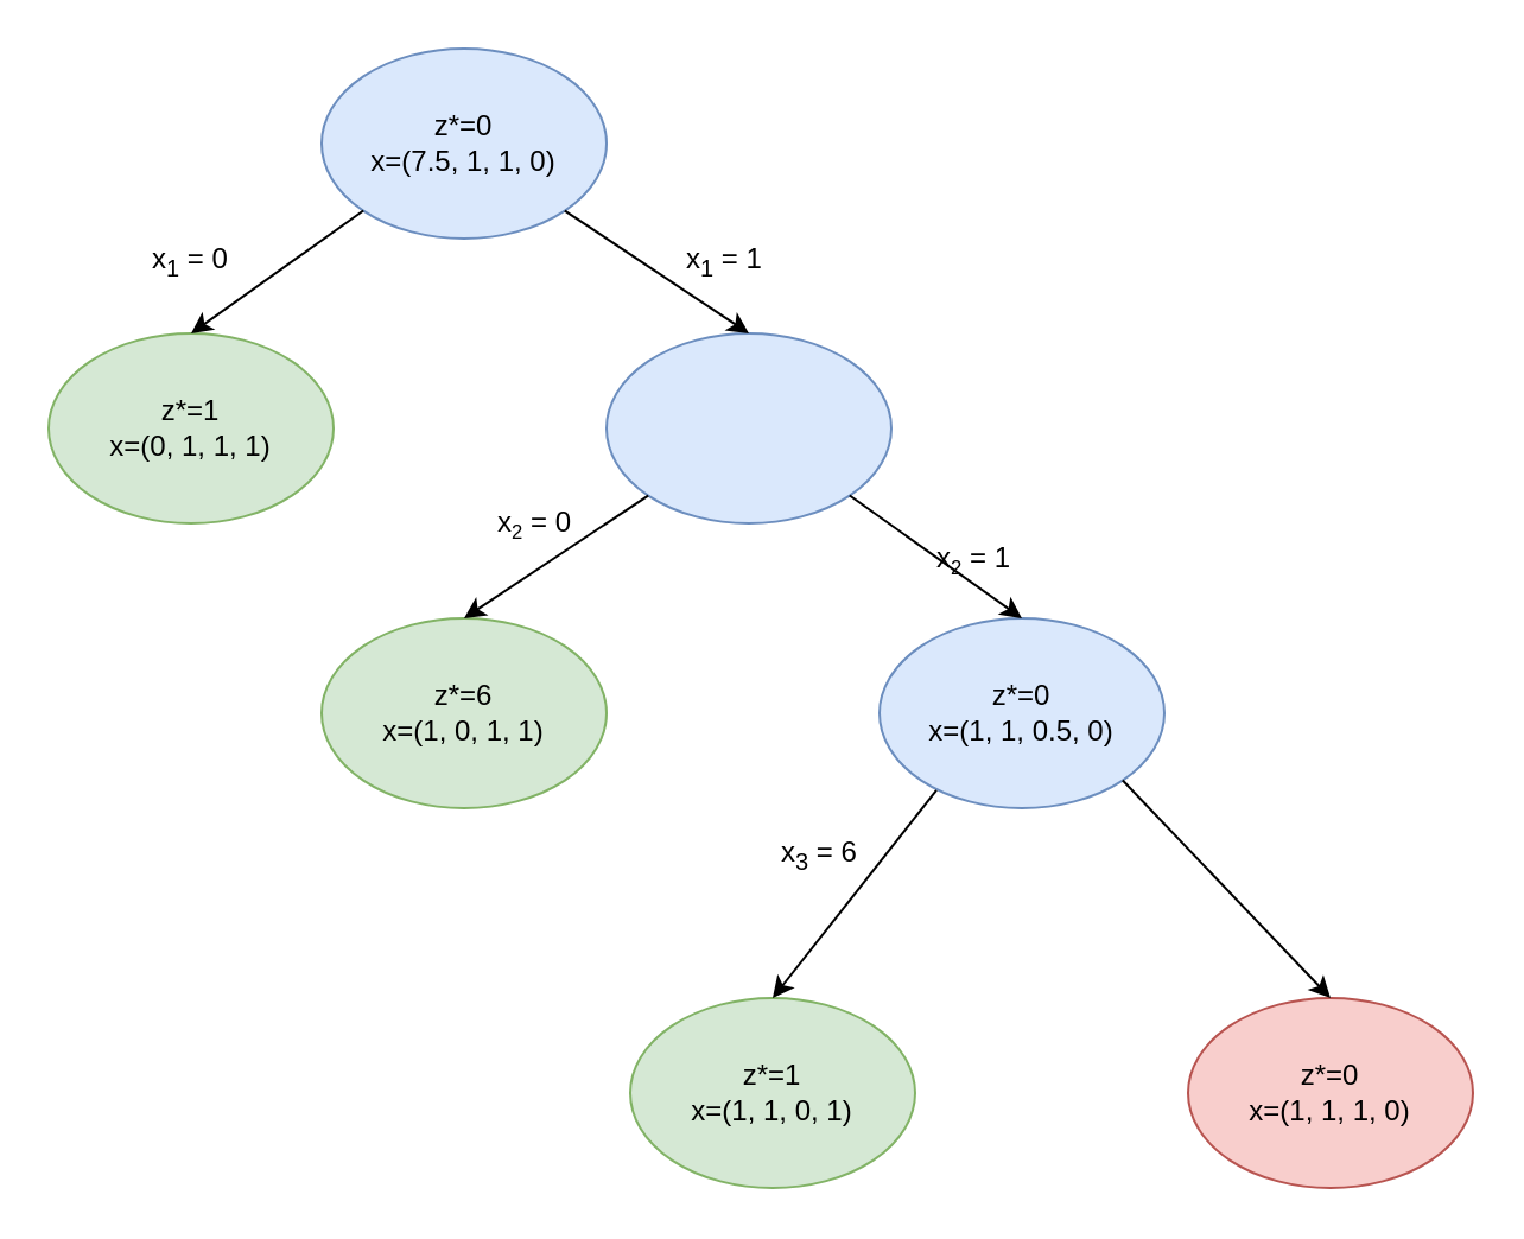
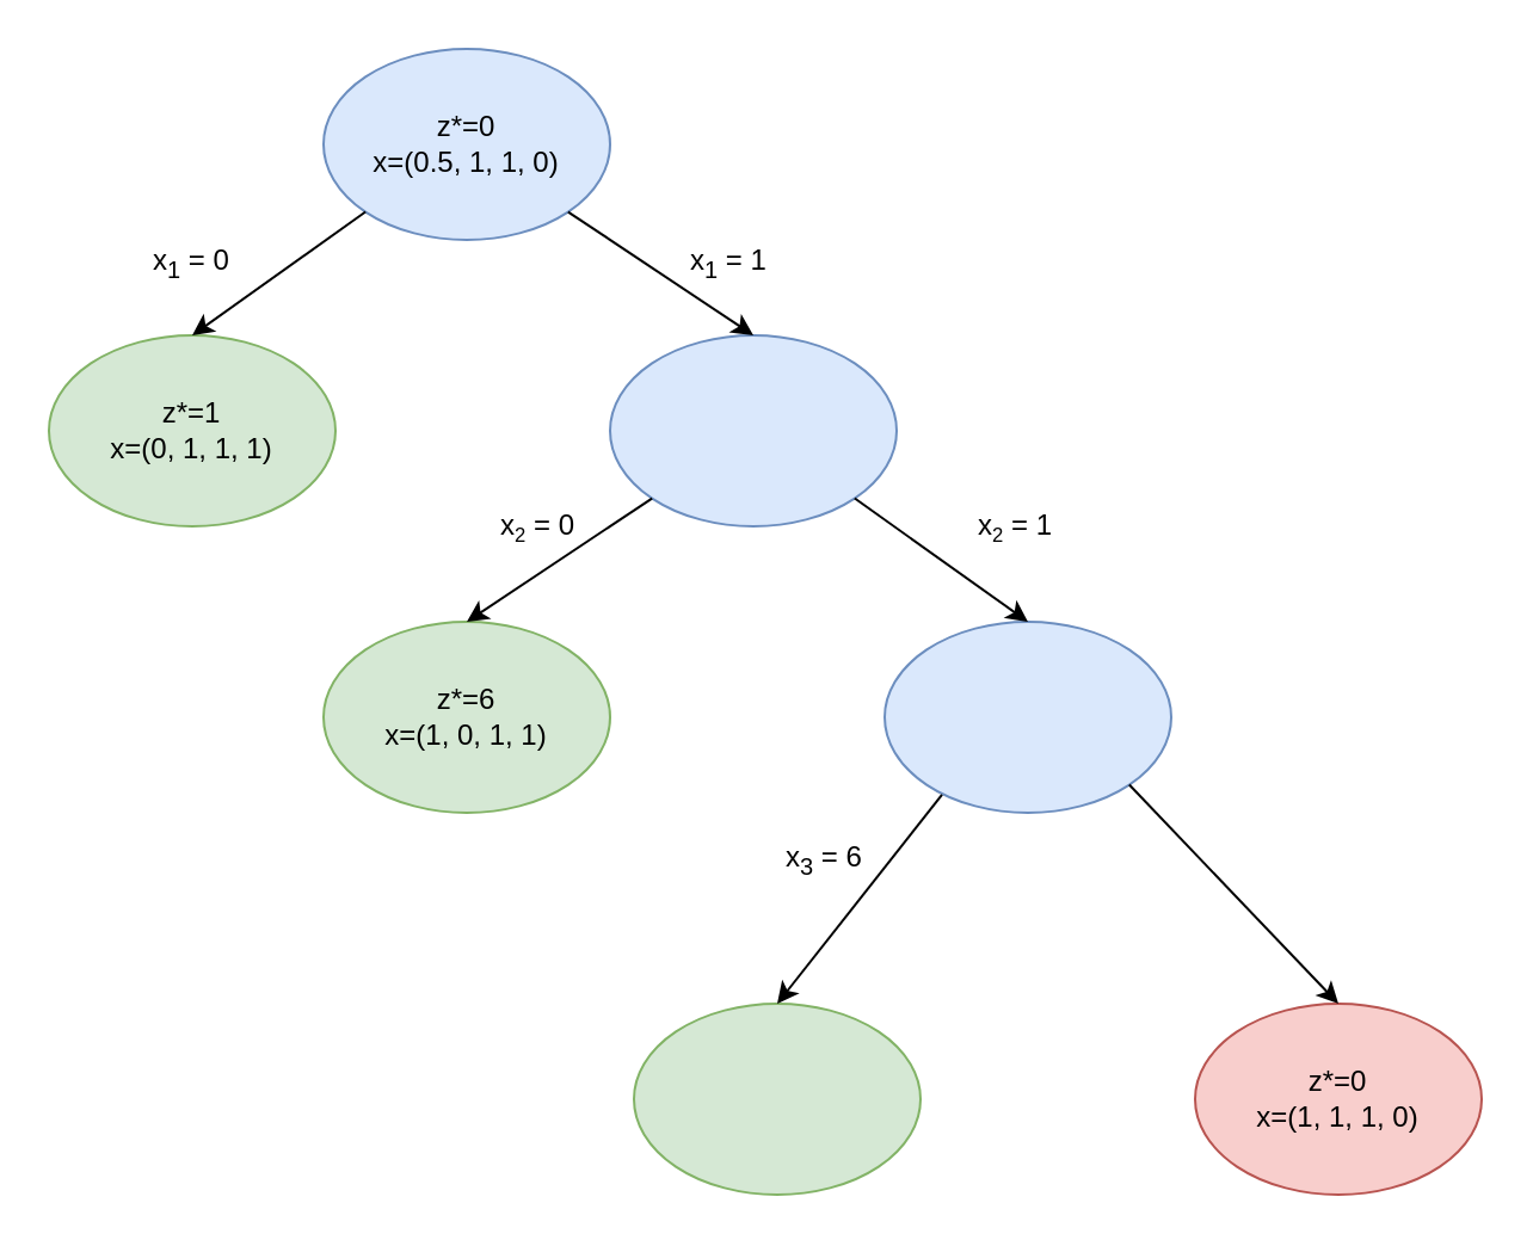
  <mxCell id="0" />
  <mxCell id="1" parent="0" />
  <mxCell id="2" value="" style="group" vertex="1" connectable="0" parent="1"><mxGeometry x="20" y="140" width="120" height="80" as="geometry" /></mxCell>
  <mxCell id="3" value="" style="ellipse;whiteSpace=wrap;html=1;fillColor=#d5e8d4;strokeColor=#82b366;" vertex="1" parent="2"><mxGeometry width="120" height="80" as="geometry" /></mxCell>
  <mxCell id="4" value="z*=1&lt;br&gt;x=(0, 1, 1, 1)" style="text;html=1;strokeColor=none;fillColor=none;align=center;verticalAlign=middle;whiteSpace=wrap;rounded=0;" vertex="1" parent="2"><mxGeometry x="10" y="15" width="100" height="50" as="geometry" /></mxCell>
  <mxCell id="5" value="" style="group" vertex="1" connectable="0" parent="1"><mxGeometry x="370" y="260" width="120" height="80" as="geometry" /></mxCell>
  <mxCell id="6" value="" style="ellipse;whiteSpace=wrap;html=1;fillColor=#dae8fc;strokeColor=#6c8ebf;" vertex="1" parent="5"><mxGeometry width="120" height="80" as="geometry" /></mxCell>
- <mxCell id="7" value="z*=0&lt;br&gt;x=(1, 1, 0.5, 0)" style="text;html=1;strokeColor=none;fillColor=none;align=center;verticalAlign=middle;whiteSpace=wrap;rounded=0;" vertex="1" parent="5"><mxGeometry x="10" y="15" width="100" height="50" as="geometry" /></mxCell>
  <mxCell id="8" value="" style="ellipse;whiteSpace=wrap;html=1;fillColor=#f8cecc;strokeColor=#b85450;" vertex="1" parent="1"><mxGeometry x="500" y="420" width="120" height="80" as="geometry" /></mxCell>
  <mxCell id="9" value="z*=0&lt;br&gt;x=(1, 1, 1, 0)" style="text;html=1;strokeColor=none;fillColor=none;align=center;verticalAlign=middle;whiteSpace=wrap;rounded=0;" vertex="1" parent="1"><mxGeometry x="510" y="435" width="100" height="50" as="geometry" /></mxCell>
  <mxCell id="10" value="" style="ellipse;whiteSpace=wrap;html=1;fillColor=#d5e8d4;strokeColor=#82b366;" vertex="1" parent="1"><mxGeometry x="265" y="420" width="120" height="80" as="geometry" /></mxCell>
- <mxCell id="11" value="z*=1&lt;br&gt;x=(1, 1, 0, 1)" style="text;html=1;strokeColor=none;fillColor=none;align=center;verticalAlign=middle;whiteSpace=wrap;rounded=0;" vertex="1" parent="1"><mxGeometry x="275" y="435" width="100" height="50" as="geometry" /></mxCell>
  <mxCell id="12" value="" style="ellipse;whiteSpace=wrap;html=1;fillColor=#dae8fc;strokeColor=#6c8ebf;" vertex="1" parent="1"><mxGeometry x="135" y="20" width="120" height="80" as="geometry" /></mxCell>
- <mxCell id="13" value="z*=0&lt;br&gt;x=(7.5, 1, 1, 0)" style="text;html=1;strokeColor=none;fillColor=none;align=center;verticalAlign=middle;whiteSpace=wrap;rounded=0;" vertex="1" parent="1"><mxGeometry x="145" y="35" width="100" height="50" as="geometry" /></mxCell>
+ <mxCell id="13" value="z*=0&lt;br&gt;x=(0.5, 1, 1, 0)" style="text;html=1;strokeColor=none;fillColor=none;align=center;verticalAlign=middle;whiteSpace=wrap;rounded=0;" vertex="1" parent="1"><mxGeometry x="145" y="35" width="100" height="50" as="geometry" /></mxCell>
  <mxCell id="14" value="" style="ellipse;whiteSpace=wrap;html=1;fillColor=#dae8fc;strokeColor=#6c8ebf;" vertex="1" parent="1"><mxGeometry x="255" y="140" width="120" height="80" as="geometry" /></mxCell>
  <mxCell id="15" value="" style="ellipse;whiteSpace=wrap;html=1;fillColor=#d5e8d4;strokeColor=#82b366;" vertex="1" parent="1"><mxGeometry x="135" y="260" width="120" height="80" as="geometry" /></mxCell>
  <mxCell id="16" value="z*=6&lt;br&gt;x=(1, 0, 1, 1)" style="text;html=1;strokeColor=none;fillColor=none;align=center;verticalAlign=middle;whiteSpace=wrap;rounded=0;" vertex="1" parent="1"><mxGeometry x="145" y="275" width="100" height="50" as="geometry" /></mxCell>
  <mxCell id="17" value="" style="endArrow=classic;html=1;exitX=0;exitY=1;exitDx=0;exitDy=0;entryX=0.5;entryY=0;entryDx=0;entryDy=0;" edge="1" parent="1" source="12" target="3"><mxGeometry width="50" height="50" relative="1" as="geometry"><mxPoint x="315" y="400" as="sourcePoint" /><mxPoint x="365" y="350" as="targetPoint" /></mxGeometry></mxCell>
  <mxCell id="18" value="" style="endArrow=classic;html=1;" edge="1" parent="1" source="12"><mxGeometry width="50" height="50" relative="1" as="geometry"><mxPoint x="162.574" y="98.284" as="sourcePoint" /><mxPoint x="315" y="140" as="targetPoint" /></mxGeometry></mxCell>
  <mxCell id="19" value="" style="endArrow=classic;html=1;entryX=0.5;entryY=0;entryDx=0;entryDy=0;exitX=0;exitY=1;exitDx=0;exitDy=0;" edge="1" parent="1" source="14" target="15"><mxGeometry width="50" height="50" relative="1" as="geometry"><mxPoint x="247.426" y="98.284" as="sourcePoint" /><mxPoint x="325" y="150" as="targetPoint" /></mxGeometry></mxCell>
  <mxCell id="20" value="" style="endArrow=classic;html=1;entryX=0.5;entryY=0;entryDx=0;entryDy=0;exitX=1;exitY=1;exitDx=0;exitDy=0;" edge="1" parent="1" source="14" target="6"><mxGeometry width="50" height="50" relative="1" as="geometry"><mxPoint x="257.426" y="108.284" as="sourcePoint" /><mxPoint x="335" y="160" as="targetPoint" /></mxGeometry></mxCell>
  <mxCell id="21" value="" style="endArrow=classic;html=1;entryX=0.5;entryY=0;entryDx=0;entryDy=0;exitX=1;exitY=1;exitDx=0;exitDy=0;" edge="1" parent="1" source="6" target="8"><mxGeometry width="50" height="50" relative="1" as="geometry"><mxPoint x="475" y="340" as="sourcePoint" /><mxPoint x="440" y="270" as="targetPoint" /></mxGeometry></mxCell>
  <mxCell id="22" value="" style="endArrow=classic;html=1;entryX=0.5;entryY=0;entryDx=0;entryDy=0;exitX=0.2;exitY=0.906;exitDx=0;exitDy=0;exitPerimeter=0;" edge="1" parent="1" source="6" target="10"><mxGeometry width="50" height="50" relative="1" as="geometry"><mxPoint x="482.426" y="338.284" as="sourcePoint" /><mxPoint x="570" y="430" as="targetPoint" /></mxGeometry></mxCell>
  <mxCell id="23" value="x&lt;sub&gt;1&lt;/sub&gt; = 0" style="text;html=1;strokeColor=none;fillColor=none;align=center;verticalAlign=middle;whiteSpace=wrap;rounded=0;" vertex="1" parent="1"><mxGeometry x="60" y="100" width="40" height="20" as="geometry" /></mxCell>
  <mxCell id="24" value="x&lt;sub&gt;1&lt;/sub&gt; = 1" style="text;html=1;strokeColor=none;fillColor=none;align=center;verticalAlign=middle;whiteSpace=wrap;rounded=0;" vertex="1" parent="1"><mxGeometry x="285" y="100" width="40" height="20" as="geometry" /></mxCell>
  <mxCell id="25" value="x&lt;span style=&quot;font-size: 10px&quot;&gt;&lt;sub&gt;2&lt;/sub&gt;&lt;/span&gt;&amp;nbsp;= 0" style="text;html=1;strokeColor=none;fillColor=none;align=center;verticalAlign=middle;whiteSpace=wrap;rounded=0;" vertex="1" parent="1"><mxGeometry x="205" y="210" width="40" height="20" as="geometry" /></mxCell>
- <mxCell id="26" value="x&lt;span style=&quot;font-size: 10px&quot;&gt;&lt;sub&gt;2&lt;/sub&gt;&lt;/span&gt;&amp;nbsp;= 1" style="text;html=1;strokeColor=none;fillColor=none;align=center;verticalAlign=middle;whiteSpace=wrap;rounded=0;" vertex="1" parent="1"><mxGeometry x="390" y="225" width="40" height="20" as="geometry" /></mxCell>
+ <mxCell id="26" value="x&lt;span style=&quot;font-size: 10px&quot;&gt;&lt;sub&gt;2&lt;/sub&gt;&lt;/span&gt;&amp;nbsp;= 1" style="text;html=1;strokeColor=none;fillColor=none;align=center;verticalAlign=middle;whiteSpace=wrap;rounded=0;" vertex="1" parent="1"><mxGeometry x="405" y="210" width="40" height="20" as="geometry" /></mxCell>
  <mxCell id="27" value="x&lt;sub&gt;3&lt;/sub&gt; = 6" style="text;html=1;strokeColor=none;fillColor=none;align=center;verticalAlign=middle;whiteSpace=wrap;rounded=0;" vertex="1" parent="1"><mxGeometry x="325" y="350" width="40" height="20" as="geometry" /></mxCell>
